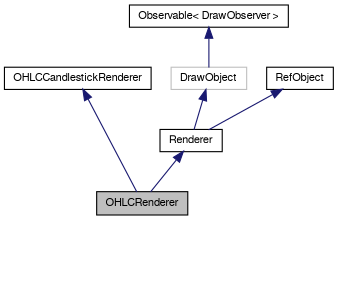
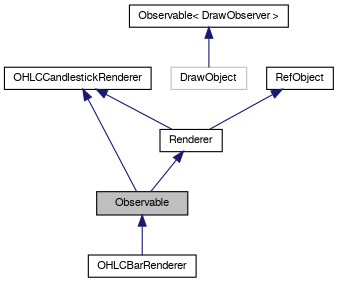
  digraph {
    node [color=black fontname=FreeSans fontsize=10 shape=record]
    edge [color=midnightblue dir=back fontname=FreeSans fontsize=10 labelfontname=FreeSans labelfontsize=10 style=solid]
-   n1 [fillcolor=grey75 fontcolor=black height=0.2 label=OHLCRenderer style=filled width=0.4]
+   n1 [fillcolor=grey75 fontcolor=black height=0.2 label=Observable style=filled width=0.4]
+   n2 [height=0.2 label=OHLCBarRenderer width=0.4]
    n3 [height=0.2 label=OHLCCandlestickRenderer width=0.4]
    n4 [height=0.2 label=Renderer width=0.4]
    n5 [color=grey75 height=0.2 label=DrawObject width=0.4]
    n6 [height=0.2 label="Observable\< DrawObserver \>" width=0.4]
    n7 [height=0.2 label=RefObject width=0.4]
+   n1 -> n2
    n3 -> n1
    n4 -> n1
-   n5 -> n4
+   n3 -> n4
    n6 -> n5
    n7 -> n4
  }
